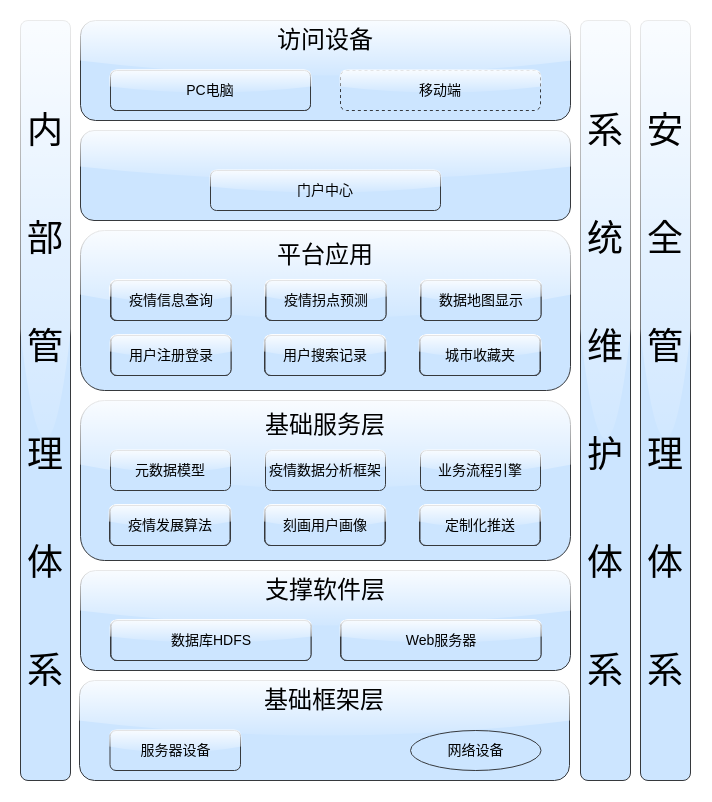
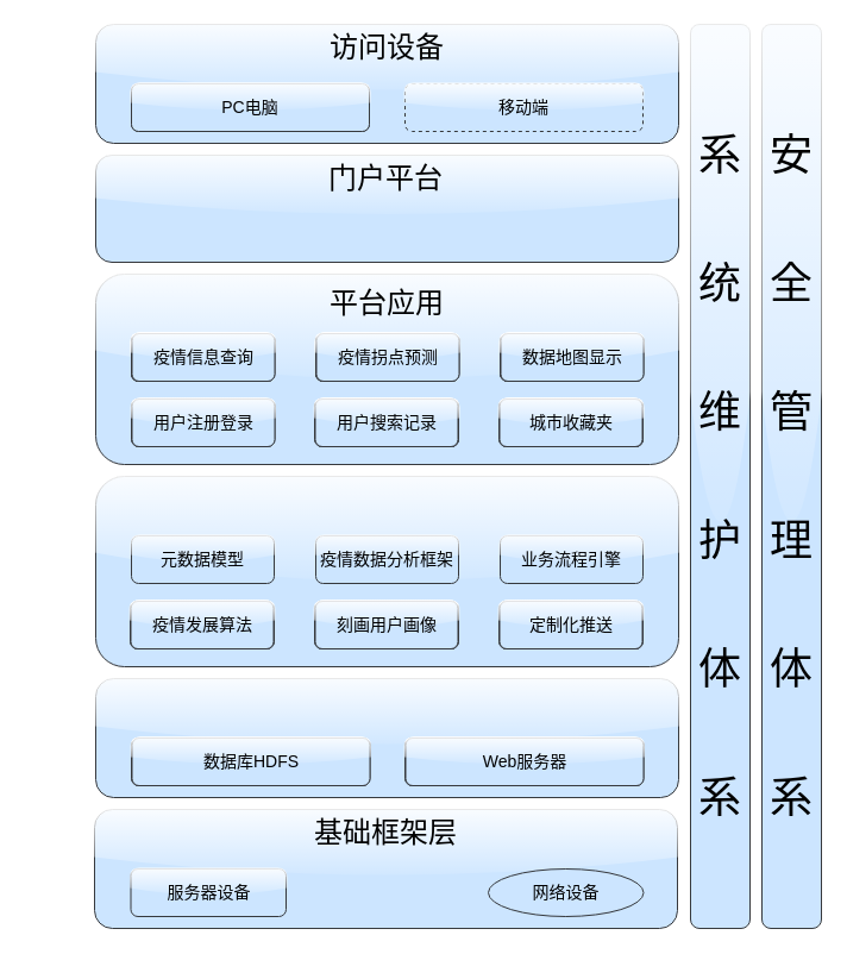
  <mxCell id="0" />
  <mxCell id="1" parent="0" />
- <mxCell id="2" value="&lt;font style=&quot;font-size: 36px ; line-height: 300%&quot;&gt;内部管理体系&lt;/font&gt;" style="rounded=1;whiteSpace=wrap;html=1;gradientDirection=north;glass=1;shadow=0;sketch=0;fillColor=#cce5ff;strokeColor=#36393d;" parent="1" vertex="1"><mxGeometry x="20" y="20" width="50" height="760" as="geometry" /></mxCell>
  <mxCell id="3" value="&lt;font style=&quot;font-size: 36px ; line-height: 300%&quot;&gt;系统维护体系&lt;/font&gt;" style="rounded=1;whiteSpace=wrap;html=1;gradientDirection=north;glass=1;shadow=0;sketch=0;fillColor=#cce5ff;strokeColor=#36393d;" vertex="1" parent="1"><mxGeometry x="580" y="20" width="50" height="760" as="geometry" /></mxCell>
  <mxCell id="4" value="&lt;font style=&quot;font-size: 36px ; line-height: 300%&quot;&gt;安全管理体系&lt;/font&gt;" style="rounded=1;whiteSpace=wrap;html=1;gradientDirection=north;glass=1;shadow=0;sketch=0;fillColor=#cce5ff;strokeColor=#36393d;" vertex="1" parent="1"><mxGeometry x="640" y="20" width="50" height="760" as="geometry" /></mxCell>
  <mxCell id="5" value="" style="rounded=1;whiteSpace=wrap;html=1;gradientDirection=north;glass=1;shadow=0;sketch=0;fillColor=#cce5ff;strokeColor=#36393d;" vertex="1" parent="1"><mxGeometry x="80" y="20" width="490" height="100" as="geometry" /></mxCell>
  <mxCell id="6" value="&lt;span style=&quot;font-size: 24px&quot;&gt;访问设备&lt;/span&gt;" style="text;html=1;align=center;verticalAlign=middle;whiteSpace=wrap;rounded=1;gradientDirection=north;glass=0;shadow=0;sketch=0;fillColor=none;" vertex="1" parent="1"><mxGeometry x="215" y="20" width="220" height="40" as="geometry" /></mxCell>
  <mxCell id="7" value="&lt;font style=&quot;font-size: 14px;&quot;&gt;移动端&lt;/font&gt;" style="rounded=1;whiteSpace=wrap;html=1;fontSize=14;gradientDirection=north;glass=1;shadow=0;sketch=0;fillColor=#cce5ff;strokeColor=#36393d;dashed=1;" vertex="1" parent="1"><mxGeometry x="340" y="70" width="200" height="40" as="geometry" /></mxCell>
  <mxCell id="8" value="&lt;font style=&quot;font-size: 18px&quot;&gt;PC电脑&lt;/font&gt;" style="rounded=1;whiteSpace=wrap;html=1;gradientDirection=north;glass=1;shadow=0;sketch=0;fillColor=#cce5ff;strokeColor=#36393d;" vertex="1" parent="1"><mxGeometry x="110" y="70" width="200" height="40" as="geometry" /></mxCell>
  <mxCell id="9" value="" style="rounded=1;whiteSpace=wrap;html=1;gradientDirection=north;glass=1;shadow=0;sketch=0;fillColor=#cce5ff;strokeColor=#36393d;" vertex="1" parent="1"><mxGeometry x="80" y="130" width="490" height="90" as="geometry" /></mxCell>
- <mxCell id="11" value="&lt;font style=&quot;font-size: 14px;&quot;&gt;门户中心&lt;/font&gt;" style="rounded=1;whiteSpace=wrap;html=1;fontSize=14;gradientDirection=north;glass=1;shadow=0;sketch=0;fillColor=#cce5ff;strokeColor=#36393d;" vertex="1" parent="1"><mxGeometry x="210" y="170" width="230" height="40" as="geometry" /></mxCell>
+ <mxCell id="10" value="&lt;font style=&quot;font-size: 24px&quot;&gt;门户平台&lt;/font&gt;" style="text;html=1;align=center;verticalAlign=middle;whiteSpace=wrap;rounded=1;gradientDirection=north;glass=0;shadow=0;sketch=0;fillColor=none;" vertex="1" parent="1"><mxGeometry x="229" y="130" width="190" height="40" as="geometry" /></mxCell>
  <mxCell id="12" value="" style="rounded=1;whiteSpace=wrap;html=1;gradientDirection=north;glass=1;shadow=0;sketch=0;fillColor=#cce5ff;strokeColor=#36393d;" vertex="1" parent="1"><mxGeometry x="80" y="230" width="490" height="160" as="geometry" /></mxCell>
  <mxCell id="13" value="&lt;font style=&quot;font-size: 24px&quot;&gt;平台应用&lt;/font&gt;" style="text;html=1;align=center;verticalAlign=middle;whiteSpace=wrap;rounded=1;gradientDirection=north;glass=1;shadow=0;sketch=0;fillColor=none;" vertex="1" parent="1"><mxGeometry x="210" y="240" width="230" height="30" as="geometry" /></mxCell>
  <mxCell id="14" value="&lt;font style=&quot;font-size: 18px&quot;&gt;疫情信息查询&lt;/font&gt;" style="rounded=1;whiteSpace=wrap;html=1;gradientDirection=north;glass=1;shadow=0;sketch=0;fillColor=#cce5ff;strokeColor=#36393d;" vertex="1" parent="1"><mxGeometry x="110" y="280" width="120" height="40" as="geometry" /></mxCell>
  <mxCell id="15" value="&lt;font style=&quot;font-size: 18px&quot;&gt;疫情拐点预测&lt;/font&gt;" style="rounded=1;whiteSpace=wrap;html=1;gradientDirection=north;glass=1;shadow=0;sketch=0;fillColor=#cce5ff;strokeColor=#36393d;" vertex="1" parent="1"><mxGeometry x="265" y="280" width="120" height="40" as="geometry" /></mxCell>
  <mxCell id="16" value="&lt;font style=&quot;font-size: 18px&quot;&gt;数据地图显示&lt;/font&gt;" style="rounded=1;whiteSpace=wrap;html=1;gradientDirection=north;glass=1;shadow=0;sketch=0;fillColor=#cce5ff;strokeColor=#36393d;" vertex="1" parent="1"><mxGeometry x="420" y="280" width="120" height="40" as="geometry" /></mxCell>
  <mxCell id="17" value="&lt;font style=&quot;font-size: 18px&quot;&gt;用户注册登录&lt;/font&gt;" style="rounded=1;whiteSpace=wrap;html=1;gradientDirection=north;glass=1;shadow=0;sketch=0;fillColor=#cce5ff;strokeColor=#36393d;" vertex="1" parent="1"><mxGeometry x="110" y="335" width="120" height="40" as="geometry" /></mxCell>
  <mxCell id="18" value="&lt;font style=&quot;font-size: 18px&quot;&gt;用户搜索记录&lt;/font&gt;" style="rounded=1;whiteSpace=wrap;html=1;gradientDirection=north;glass=1;shadow=0;sketch=0;fillColor=#cce5ff;strokeColor=#36393d;" vertex="1" parent="1"><mxGeometry x="265" y="335" width="120" height="40" as="geometry" /></mxCell>
  <mxCell id="19" value="&lt;font style=&quot;font-size: 18px&quot;&gt;城市收藏夹&lt;/font&gt;" style="rounded=1;whiteSpace=wrap;html=1;gradientDirection=north;glass=1;shadow=0;sketch=0;fillColor=#cce5ff;strokeColor=#36393d;" vertex="1" parent="1"><mxGeometry x="420" y="335" width="120" height="40" as="geometry" /></mxCell>
  <mxCell id="20" value="" style="rounded=1;whiteSpace=wrap;html=1;gradientDirection=north;glass=1;shadow=0;sketch=0;fillColor=#cce5ff;strokeColor=#36393d;" vertex="1" parent="1"><mxGeometry x="80" y="400" width="490" height="160" as="geometry" /></mxCell>
  <mxCell id="21" value="&lt;font style=&quot;font-size: 18px&quot;&gt;疫情信息查询&lt;/font&gt;" style="rounded=1;whiteSpace=wrap;html=1;gradientDirection=north;glass=1;shadow=0;sketch=0;fillColor=#cce5ff;strokeColor=#36393d;" vertex="1" parent="1"><mxGeometry x="110" y="280" width="120" height="40" as="geometry" /></mxCell>
  <mxCell id="22" value="&lt;font style=&quot;font-size: 18px&quot;&gt;疫情信息查询&lt;/font&gt;" style="rounded=1;whiteSpace=wrap;html=1;gradientDirection=north;glass=1;shadow=0;sketch=0;fillColor=#cce5ff;strokeColor=#36393d;" vertex="1" parent="1"><mxGeometry x="110" y="280" width="120" height="40" as="geometry" /></mxCell>
  <mxCell id="23" value="&lt;font style=&quot;font-size: 18px&quot;&gt;疫情拐点预测&lt;/font&gt;" style="rounded=1;whiteSpace=wrap;html=1;gradientDirection=north;glass=1;shadow=0;sketch=0;fillColor=#cce5ff;strokeColor=#36393d;" vertex="1" parent="1"><mxGeometry x="265" y="280" width="120" height="40" as="geometry" /></mxCell>
  <mxCell id="24" value="&lt;font style=&quot;font-size: 18px&quot;&gt;疫情信息查询&lt;/font&gt;" style="rounded=1;whiteSpace=wrap;html=1;gradientDirection=north;glass=1;shadow=0;sketch=0;fillColor=#cce5ff;strokeColor=#36393d;" vertex="1" parent="1"><mxGeometry x="110" y="280" width="120" height="40" as="geometry" /></mxCell>
  <mxCell id="25" value="&lt;font style=&quot;font-size: 18px&quot;&gt;疫情拐点预测&lt;/font&gt;" style="rounded=1;whiteSpace=wrap;html=1;gradientDirection=north;glass=1;shadow=0;sketch=0;fillColor=#cce5ff;strokeColor=#36393d;" vertex="1" parent="1"><mxGeometry x="265" y="280" width="120" height="40" as="geometry" /></mxCell>
  <mxCell id="26" value="&lt;font style=&quot;font-size: 18px&quot;&gt;用户搜索记录&lt;/font&gt;" style="rounded=1;whiteSpace=wrap;html=1;gradientDirection=north;glass=1;shadow=0;sketch=0;fillColor=#cce5ff;strokeColor=#36393d;" vertex="1" parent="1"><mxGeometry x="265" y="335" width="120" height="40" as="geometry" /></mxCell>
  <mxCell id="27" value="&lt;font style=&quot;font-size: 18px&quot;&gt;数据地图显示&lt;/font&gt;" style="rounded=1;whiteSpace=wrap;html=1;gradientDirection=north;glass=1;shadow=0;sketch=0;fillColor=#cce5ff;strokeColor=#36393d;" vertex="1" parent="1"><mxGeometry x="420" y="280" width="120" height="40" as="geometry" /></mxCell>
  <mxCell id="28" value="&lt;font style=&quot;font-size: 18px&quot;&gt;城市收藏夹&lt;/font&gt;" style="rounded=1;whiteSpace=wrap;html=1;gradientDirection=north;glass=1;shadow=0;sketch=0;fillColor=#cce5ff;strokeColor=#36393d;" vertex="1" parent="1"><mxGeometry x="420" y="335" width="120" height="40" as="geometry" /></mxCell>
  <mxCell id="29" value="&lt;font style=&quot;font-size: 18px&quot;&gt;疫情发展算法&lt;/font&gt;" style="rounded=1;whiteSpace=wrap;html=1;gradientDirection=north;glass=1;shadow=0;sketch=0;fillColor=#cce5ff;strokeColor=#36393d;" vertex="1" parent="1"><mxGeometry x="110" y="505" width="120" height="40" as="geometry" /></mxCell>
- <mxCell id="30" value="&lt;font style=&quot;font-size: 24px&quot;&gt;基础服务层&lt;/font&gt;" style="text;html=1;align=center;verticalAlign=middle;whiteSpace=wrap;rounded=1;gradientDirection=north;glass=0;shadow=0;sketch=0;fillColor=none;" vertex="1" parent="1"><mxGeometry x="210" y="410" width="230" height="30" as="geometry" /></mxCell>
  <mxCell id="31" value="&lt;font style=&quot;font-size: 14px&quot;&gt;元数据模型&lt;/font&gt;" style="rounded=1;whiteSpace=wrap;html=1;gradientDirection=north;glass=1;shadow=0;sketch=0;fillColor=#cce5ff;strokeColor=#36393d;" vertex="1" parent="1"><mxGeometry x="110" y="450" width="120" height="40" as="geometry" /></mxCell>
  <mxCell id="32" value="&lt;font style=&quot;font-size: 14px&quot;&gt;疫情数据分析框架&lt;/font&gt;" style="rounded=1;whiteSpace=wrap;html=1;gradientDirection=north;glass=1;shadow=0;sketch=0;fillColor=#cce5ff;strokeColor=#36393d;" vertex="1" parent="1"><mxGeometry x="265" y="450" width="120" height="40" as="geometry" /></mxCell>
  <mxCell id="33" value="&lt;font style=&quot;font-size: 18px&quot;&gt;刻画用户画像&lt;/font&gt;" style="rounded=1;whiteSpace=wrap;html=1;gradientDirection=north;glass=1;shadow=0;sketch=0;fillColor=#cce5ff;strokeColor=#36393d;" vertex="1" parent="1"><mxGeometry x="265" y="505" width="120" height="40" as="geometry" /></mxCell>
  <mxCell id="34" value="&lt;font style=&quot;font-size: 14px&quot;&gt;业务流程引擎&lt;/font&gt;" style="rounded=1;whiteSpace=wrap;html=1;gradientDirection=north;glass=1;shadow=0;sketch=0;fillColor=#cce5ff;strokeColor=#36393d;" vertex="1" parent="1"><mxGeometry x="420" y="450" width="120" height="40" as="geometry" /></mxCell>
  <mxCell id="35" value="&lt;font style=&quot;font-size: 18px&quot;&gt;定制化推送&lt;/font&gt;" style="rounded=1;whiteSpace=wrap;html=1;gradientDirection=north;glass=1;shadow=0;sketch=0;fillColor=#cce5ff;strokeColor=#36393d;" vertex="1" parent="1"><mxGeometry x="420" y="505" width="120" height="40" as="geometry" /></mxCell>
  <mxCell id="36" value="" style="rounded=1;whiteSpace=wrap;html=1;gradientDirection=north;glass=1;shadow=0;sketch=0;fillColor=#cce5ff;strokeColor=#36393d;" vertex="1" parent="1"><mxGeometry x="80" y="570" width="490" height="100" as="geometry" /></mxCell>
- <mxCell id="37" value="&lt;font style=&quot;font-size: 24px&quot;&gt;支撑软件层&lt;/font&gt;" style="text;html=1;align=center;verticalAlign=middle;whiteSpace=wrap;rounded=1;gradientDirection=north;glass=0;shadow=0;sketch=0;fillColor=none;" vertex="1" parent="1"><mxGeometry x="258" y="580" width="134" height="20" as="geometry" /></mxCell>
  <mxCell id="38" value="&lt;font style=&quot;font-size: 18px&quot;&gt;Web服务器&lt;/font&gt;" style="rounded=1;whiteSpace=wrap;html=1;gradientDirection=north;glass=1;shadow=0;sketch=0;fillColor=#cce5ff;strokeColor=#36393d;" vertex="1" parent="1"><mxGeometry x="340" y="620" width="200" height="40" as="geometry" /></mxCell>
  <mxCell id="39" value="&lt;font style=&quot;font-size: 18px&quot;&gt;数据库HDFS&lt;/font&gt;" style="rounded=1;whiteSpace=wrap;html=1;gradientDirection=north;glass=1;shadow=0;sketch=0;fillColor=#cce5ff;strokeColor=#36393d;" vertex="1" parent="1"><mxGeometry x="110" y="620" width="200" height="40" as="geometry" /></mxCell>
  <mxCell id="40" value="&lt;font style=&quot;font-size: 18px&quot;&gt;疫情发展算法&lt;/font&gt;" style="rounded=1;whiteSpace=wrap;html=1;gradientDirection=north;glass=1;shadow=0;sketch=0;fillColor=#cce5ff;strokeColor=#36393d;" vertex="1" parent="1"><mxGeometry x="109" y="505" width="120" height="40" as="geometry" /></mxCell>
  <mxCell id="41" value="&lt;font style=&quot;font-size: 18px&quot;&gt;刻画用户画像&lt;/font&gt;" style="rounded=1;whiteSpace=wrap;html=1;gradientDirection=north;glass=1;shadow=0;sketch=0;fillColor=#cce5ff;strokeColor=#36393d;" vertex="1" parent="1"><mxGeometry x="264" y="505" width="120" height="40" as="geometry" /></mxCell>
  <mxCell id="42" value="&lt;font style=&quot;font-size: 18px&quot;&gt;定制化推送&lt;/font&gt;" style="rounded=1;whiteSpace=wrap;html=1;gradientDirection=north;glass=1;shadow=0;sketch=0;fillColor=#cce5ff;strokeColor=#36393d;" vertex="1" parent="1"><mxGeometry x="419" y="505" width="120" height="40" as="geometry" /></mxCell>
  <mxCell id="43" value="&lt;font style=&quot;font-size: 18px&quot;&gt;城市收藏夹&lt;/font&gt;" style="rounded=1;whiteSpace=wrap;html=1;gradientDirection=north;glass=1;shadow=0;sketch=0;fillColor=#cce5ff;strokeColor=#36393d;" vertex="1" parent="1"><mxGeometry x="419" y="335" width="120" height="40" as="geometry" /></mxCell>
  <mxCell id="44" value="&lt;font style=&quot;font-size: 18px&quot;&gt;用户搜索记录&lt;/font&gt;" style="rounded=1;whiteSpace=wrap;html=1;gradientDirection=north;glass=1;shadow=0;sketch=0;fillColor=#cce5ff;strokeColor=#36393d;" vertex="1" parent="1"><mxGeometry x="264" y="335" width="120" height="40" as="geometry" /></mxCell>
  <mxCell id="45" value="&lt;font style=&quot;font-size: 18px&quot;&gt;疫情发展算法&lt;/font&gt;" style="rounded=1;whiteSpace=wrap;html=1;gradientDirection=north;glass=1;shadow=0;sketch=0;fillColor=#cce5ff;strokeColor=#36393d;" vertex="1" parent="1"><mxGeometry x="109.5" y="505" width="120" height="40" as="geometry" /></mxCell>
  <mxCell id="46" value="&lt;font style=&quot;font-size: 18px&quot;&gt;刻画用户画像&lt;/font&gt;" style="rounded=1;whiteSpace=wrap;html=1;gradientDirection=north;glass=1;shadow=0;sketch=0;fillColor=#cce5ff;strokeColor=#36393d;" vertex="1" parent="1"><mxGeometry x="264.5" y="505" width="120" height="40" as="geometry" /></mxCell>
  <mxCell id="47" value="&lt;font style=&quot;font-size: 18px&quot;&gt;定制化推送&lt;/font&gt;" style="rounded=1;whiteSpace=wrap;html=1;gradientDirection=north;glass=1;shadow=0;sketch=0;fillColor=#cce5ff;strokeColor=#36393d;" vertex="1" parent="1"><mxGeometry x="419.5" y="505" width="120" height="40" as="geometry" /></mxCell>
  <mxCell id="48" value="&lt;font style=&quot;font-size: 18px&quot;&gt;城市收藏夹&lt;/font&gt;" style="rounded=1;whiteSpace=wrap;html=1;gradientDirection=north;glass=1;shadow=0;sketch=0;fillColor=#cce5ff;strokeColor=#36393d;" vertex="1" parent="1"><mxGeometry x="419.5" y="335" width="120" height="40" as="geometry" /></mxCell>
  <mxCell id="49" value="&lt;font style=&quot;font-size: 18px&quot;&gt;用户搜索记录&lt;/font&gt;" style="rounded=1;whiteSpace=wrap;html=1;gradientDirection=north;glass=1;shadow=0;sketch=0;fillColor=#cce5ff;strokeColor=#36393d;" vertex="1" parent="1"><mxGeometry x="264.5" y="335" width="120" height="40" as="geometry" /></mxCell>
  <mxCell id="50" value="&lt;font style=&quot;font-size: 18px&quot;&gt;用户注册登录&lt;/font&gt;" style="rounded=1;whiteSpace=wrap;html=1;gradientDirection=north;glass=1;shadow=0;sketch=0;fillColor=#cce5ff;strokeColor=#36393d;" vertex="1" parent="1"><mxGeometry x="110.5" y="335" width="120" height="40" as="geometry" /></mxCell>
  <mxCell id="51" value="&lt;font style=&quot;font-size: 18px&quot;&gt;疫情信息查询&lt;/font&gt;" style="rounded=1;whiteSpace=wrap;html=1;gradientDirection=north;glass=1;shadow=0;sketch=0;fillColor=#cce5ff;strokeColor=#36393d;" vertex="1" parent="1"><mxGeometry x="110.5" y="280" width="120" height="40" as="geometry" /></mxCell>
  <mxCell id="52" value="&lt;font style=&quot;font-size: 18px&quot;&gt;疫情拐点预测&lt;/font&gt;" style="rounded=1;whiteSpace=wrap;html=1;gradientDirection=north;glass=1;shadow=0;sketch=0;fillColor=#cce5ff;strokeColor=#36393d;" vertex="1" parent="1"><mxGeometry x="265.5" y="280" width="120" height="40" as="geometry" /></mxCell>
  <mxCell id="53" value="&lt;font style=&quot;font-size: 18px&quot;&gt;数据地图显示&lt;/font&gt;" style="rounded=1;whiteSpace=wrap;html=1;gradientDirection=north;glass=1;shadow=0;sketch=0;fillColor=#cce5ff;strokeColor=#36393d;" vertex="1" parent="1"><mxGeometry x="420.5" y="280" width="120" height="40" as="geometry" /></mxCell>
  <mxCell id="54" value="&lt;font style=&quot;font-size: 18px&quot;&gt;Web服务器&lt;/font&gt;" style="rounded=1;whiteSpace=wrap;html=1;gradientDirection=north;glass=1;shadow=0;sketch=0;fillColor=#cce5ff;strokeColor=#36393d;" vertex="1" parent="1"><mxGeometry x="340.5" y="620" width="200" height="40" as="geometry" /></mxCell>
  <mxCell id="55" value="&lt;font style=&quot;font-size: 18px&quot;&gt;数据库HDFS&lt;/font&gt;" style="rounded=1;whiteSpace=wrap;html=1;gradientDirection=north;glass=1;shadow=0;sketch=0;fillColor=#cce5ff;strokeColor=#36393d;" vertex="1" parent="1"><mxGeometry x="110.5" y="620" width="200" height="40" as="geometry" /></mxCell>
  <mxCell id="56" value="&lt;font style=&quot;font-size: 14px;&quot;&gt;疫情发展算法&lt;/font&gt;" style="rounded=1;whiteSpace=wrap;html=1;fontSize=14;gradientDirection=north;glass=1;shadow=0;sketch=0;fillColor=#cce5ff;strokeColor=#36393d;" vertex="1" parent="1"><mxGeometry x="109.5" y="505" width="120" height="40" as="geometry" /></mxCell>
  <mxCell id="57" value="&lt;font style=&quot;font-size: 14px;&quot;&gt;刻画用户画像&lt;/font&gt;" style="rounded=1;whiteSpace=wrap;html=1;fontSize=14;gradientDirection=north;glass=1;shadow=0;sketch=0;fillColor=#cce5ff;strokeColor=#36393d;" vertex="1" parent="1"><mxGeometry x="264.5" y="505" width="120" height="40" as="geometry" /></mxCell>
  <mxCell id="58" value="&lt;font style=&quot;font-size: 14px;&quot;&gt;定制化推送&lt;/font&gt;" style="rounded=1;whiteSpace=wrap;html=1;fontSize=14;gradientDirection=north;glass=1;shadow=0;sketch=0;fillColor=#cce5ff;strokeColor=#36393d;" vertex="1" parent="1"><mxGeometry x="419.5" y="505" width="120" height="40" as="geometry" /></mxCell>
  <mxCell id="59" value="&lt;font style=&quot;font-size: 14px;&quot;&gt;城市收藏夹&lt;/font&gt;" style="rounded=1;whiteSpace=wrap;html=1;fontSize=14;gradientDirection=north;glass=1;shadow=0;sketch=0;fillColor=#cce5ff;strokeColor=#36393d;" vertex="1" parent="1"><mxGeometry x="419.5" y="335" width="120" height="40" as="geometry" /></mxCell>
  <mxCell id="60" value="&lt;font style=&quot;font-size: 14px;&quot;&gt;用户搜索记录&lt;/font&gt;" style="rounded=1;whiteSpace=wrap;html=1;fontSize=14;gradientDirection=north;glass=1;shadow=0;sketch=0;fillColor=#cce5ff;strokeColor=#36393d;" vertex="1" parent="1"><mxGeometry x="264.5" y="335" width="120" height="40" as="geometry" /></mxCell>
  <mxCell id="61" value="&lt;font style=&quot;font-size: 14px;&quot;&gt;用户注册登录&lt;/font&gt;" style="rounded=1;whiteSpace=wrap;html=1;fontSize=14;gradientDirection=north;glass=1;shadow=0;sketch=0;fillColor=#cce5ff;strokeColor=#36393d;" vertex="1" parent="1"><mxGeometry x="110.5" y="335" width="120" height="40" as="geometry" /></mxCell>
  <mxCell id="62" value="&lt;font style=&quot;font-size: 14px;&quot;&gt;疫情信息查询&lt;/font&gt;" style="rounded=1;whiteSpace=wrap;html=1;fontSize=14;gradientDirection=north;glass=1;shadow=0;sketch=0;fillColor=#cce5ff;strokeColor=#36393d;" vertex="1" parent="1"><mxGeometry x="110.5" y="280" width="120" height="40" as="geometry" /></mxCell>
  <mxCell id="63" value="&lt;font style=&quot;font-size: 14px;&quot;&gt;疫情拐点预测&lt;/font&gt;" style="rounded=1;whiteSpace=wrap;html=1;fontSize=14;gradientDirection=north;glass=1;shadow=0;sketch=0;fillColor=#cce5ff;strokeColor=#36393d;" vertex="1" parent="1"><mxGeometry x="265.5" y="280" width="120" height="40" as="geometry" /></mxCell>
  <mxCell id="64" value="&lt;font style=&quot;font-size: 14px;&quot;&gt;数据地图显示&lt;/font&gt;" style="rounded=1;whiteSpace=wrap;html=1;fontSize=14;gradientDirection=north;glass=1;shadow=0;sketch=0;fillColor=#cce5ff;strokeColor=#36393d;" vertex="1" parent="1"><mxGeometry x="420.5" y="280" width="120" height="40" as="geometry" /></mxCell>
  <mxCell id="65" value="&lt;font style=&quot;font-size: 14px;&quot;&gt;Web服务器&lt;/font&gt;" style="rounded=1;whiteSpace=wrap;html=1;fontSize=14;gradientDirection=north;glass=1;shadow=0;sketch=0;fillColor=#cce5ff;strokeColor=#36393d;" vertex="1" parent="1"><mxGeometry x="340.5" y="620" width="200" height="40" as="geometry" /></mxCell>
  <mxCell id="66" value="&lt;font style=&quot;font-size: 14px;&quot;&gt;数据库HDFS&lt;/font&gt;" style="rounded=1;whiteSpace=wrap;html=1;fontSize=14;gradientDirection=north;glass=1;shadow=0;sketch=0;fillColor=#cce5ff;strokeColor=#36393d;" vertex="1" parent="1"><mxGeometry x="110.5" y="620" width="200" height="40" as="geometry" /></mxCell>
  <mxCell id="67" value="&lt;font style=&quot;font-size: 14px;&quot;&gt;PC电脑&lt;/font&gt;" style="rounded=1;whiteSpace=wrap;html=1;fontSize=14;gradientDirection=north;glass=1;shadow=0;sketch=0;fillColor=#cce5ff;strokeColor=#36393d;" vertex="1" parent="1"><mxGeometry x="110" y="70" width="200" height="40" as="geometry" /></mxCell>
  <mxCell id="68" value="" style="rounded=1;whiteSpace=wrap;html=1;gradientDirection=north;glass=1;shadow=0;sketch=0;fillColor=#cce5ff;strokeColor=#36393d;" vertex="1" parent="1"><mxGeometry x="79" y="680" width="490" height="100" as="geometry" /></mxCell>
  <mxCell id="69" value="&lt;font style=&quot;font-size: 24px&quot;&gt;基础框架层&lt;/font&gt;" style="text;html=1;align=center;verticalAlign=middle;whiteSpace=wrap;rounded=1;gradientDirection=north;glass=0;shadow=0;sketch=0;fillColor=none;" vertex="1" parent="1"><mxGeometry x="257" y="690" width="134" height="20" as="geometry" /></mxCell>
  <mxCell id="70" value="&lt;font style=&quot;font-size: 14px&quot;&gt;服务器设备&lt;/font&gt;" style="rounded=1;whiteSpace=wrap;html=1;fontSize=14;gradientDirection=north;glass=1;shadow=0;sketch=0;fillColor=#cce5ff;strokeColor=#36393d;" vertex="1" parent="1"><mxGeometry x="109.5" y="730" width="130.5" height="40" as="geometry" /></mxCell>
  <mxCell id="71" value="&lt;font style=&quot;font-size: 14px&quot;&gt;网络设备&lt;/font&gt;" style="ellipse;whiteSpace=wrap;html=1;fontSize=14;gradientDirection=north;glass=1;shadow=0;sketch=0;fillColor=#cce5ff;strokeColor=#36393d;" vertex="1" parent="1"><mxGeometry x="410" y="730" width="130.5" height="40" as="geometry" /></mxCell>
